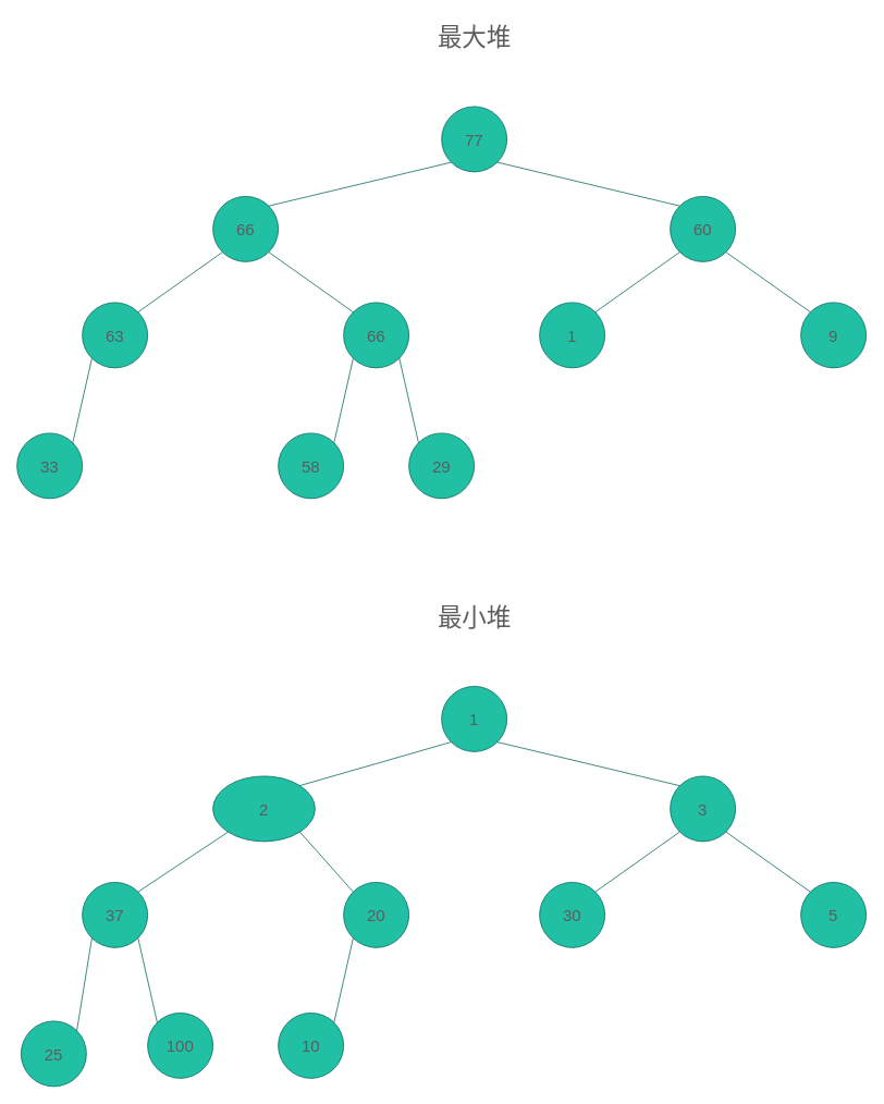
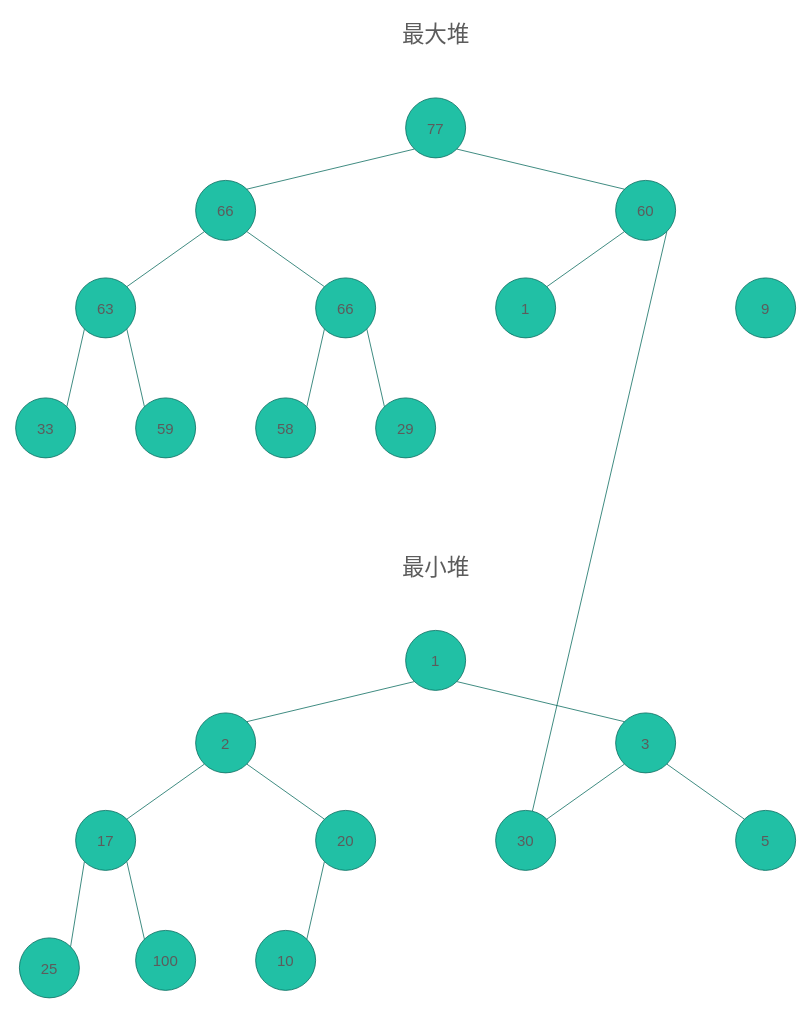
  <mxCell id="0" />
  <mxCell id="1" parent="0" />
  <mxCell id="2" style="rounded=0;orthogonalLoop=1;jettySize=auto;html=1;exitX=0;exitY=1;exitDx=0;exitDy=0;entryX=1;entryY=0;entryDx=0;entryDy=0;endArrow=none;startFill=0;fontSize=20;labelBackgroundColor=none;strokeColor=#006658;fontColor=default;" parent="1" source="4" target="11" edge="1"><mxGeometry relative="1" as="geometry" /></mxCell>
  <mxCell id="3" style="rounded=0;orthogonalLoop=1;jettySize=auto;html=1;exitX=1;exitY=1;exitDx=0;exitDy=0;entryX=0;entryY=0;entryDx=0;entryDy=0;endArrow=none;startFill=0;fontSize=20;labelBackgroundColor=none;strokeColor=#006658;fontColor=default;" parent="1" source="4" target="14" edge="1"><mxGeometry relative="1" as="geometry" /></mxCell>
  <mxCell id="4" value="66" style="ellipse;whiteSpace=wrap;html=1;aspect=fixed;fontSize=20;labelBackgroundColor=none;fillColor=#21C0A5;strokeColor=#006658;fontColor=#5C5C5C;" parent="1" vertex="1"><mxGeometry x="260" y="240" width="80" height="80" as="geometry" /></mxCell>
  <mxCell id="5" value="33" style="ellipse;whiteSpace=wrap;html=1;aspect=fixed;fontSize=20;labelBackgroundColor=none;fillColor=#21C0A5;strokeColor=#006658;fontColor=#5C5C5C;" parent="1" vertex="1"><mxGeometry x="20" y="530" width="80" height="80" as="geometry" /></mxCell>
+ <mxCell id="6" value="59" style="ellipse;whiteSpace=wrap;html=1;aspect=fixed;fontSize=20;labelBackgroundColor=none;fillColor=#21C0A5;strokeColor=#006658;fontColor=#5C5C5C;" parent="1" vertex="1"><mxGeometry x="180" y="530" width="80" height="80" as="geometry" /></mxCell>
  <mxCell id="7" value="29" style="ellipse;whiteSpace=wrap;html=1;aspect=fixed;fontSize=20;labelBackgroundColor=none;fillColor=#21C0A5;strokeColor=#006658;fontColor=#5C5C5C;" parent="1" vertex="1"><mxGeometry x="500" y="530" width="80" height="80" as="geometry" /></mxCell>
  <mxCell id="8" value="58" style="ellipse;whiteSpace=wrap;html=1;aspect=fixed;fontSize=20;labelBackgroundColor=none;fillColor=#21C0A5;strokeColor=#006658;fontColor=#5C5C5C;" parent="1" vertex="1"><mxGeometry x="340" y="530" width="80" height="80" as="geometry" /></mxCell>
  <mxCell id="9" style="rounded=0;orthogonalLoop=1;jettySize=auto;html=1;exitX=0;exitY=1;exitDx=0;exitDy=0;entryX=1;entryY=0;entryDx=0;entryDy=0;endArrow=none;startFill=0;fontSize=20;labelBackgroundColor=none;strokeColor=#006658;fontColor=default;" parent="1" source="11" target="5" edge="1"><mxGeometry relative="1" as="geometry" /></mxCell>
+ <mxCell id="10" style="rounded=0;orthogonalLoop=1;jettySize=auto;html=1;exitX=1;exitY=1;exitDx=0;exitDy=0;entryX=0;entryY=0;entryDx=0;entryDy=0;endArrow=none;startFill=0;fontSize=20;labelBackgroundColor=none;strokeColor=#006658;fontColor=default;" parent="1" source="11" target="6" edge="1"><mxGeometry relative="1" as="geometry" /></mxCell>
  <mxCell id="11" value="63" style="ellipse;whiteSpace=wrap;html=1;aspect=fixed;fontSize=20;labelBackgroundColor=none;fillColor=#21C0A5;strokeColor=#006658;fontColor=#5C5C5C;" parent="1" vertex="1"><mxGeometry x="100" y="370" width="80" height="80" as="geometry" /></mxCell>
  <mxCell id="12" style="rounded=0;orthogonalLoop=1;jettySize=auto;html=1;exitX=0;exitY=1;exitDx=0;exitDy=0;entryX=1;entryY=0;entryDx=0;entryDy=0;endArrow=none;startFill=0;fontSize=20;labelBackgroundColor=none;strokeColor=#006658;fontColor=default;" parent="1" source="14" target="8" edge="1"><mxGeometry relative="1" as="geometry" /></mxCell>
  <mxCell id="13" style="rounded=0;orthogonalLoop=1;jettySize=auto;html=1;exitX=1;exitY=1;exitDx=0;exitDy=0;entryX=0;entryY=0;entryDx=0;entryDy=0;endArrow=none;startFill=0;fontSize=20;labelBackgroundColor=none;strokeColor=#006658;fontColor=default;" parent="1" source="14" target="7" edge="1"><mxGeometry relative="1" as="geometry" /></mxCell>
  <mxCell id="14" value="66" style="ellipse;whiteSpace=wrap;html=1;aspect=fixed;fontSize=20;labelBackgroundColor=none;fillColor=#21C0A5;strokeColor=#006658;fontColor=#5C5C5C;" parent="1" vertex="1"><mxGeometry x="420" y="370" width="80" height="80" as="geometry" /></mxCell>
  <mxCell id="15" style="rounded=0;orthogonalLoop=1;jettySize=auto;html=1;exitX=0;exitY=1;exitDx=0;exitDy=0;entryX=1;entryY=0;entryDx=0;entryDy=0;endArrow=none;startFill=0;fontSize=20;labelBackgroundColor=none;strokeColor=#006658;fontColor=default;" parent="1" source="17" target="18" edge="1"><mxGeometry relative="1" as="geometry" /></mxCell>
- <mxCell id="16" style="rounded=0;orthogonalLoop=1;jettySize=auto;html=1;exitX=1;exitY=1;exitDx=0;exitDy=0;entryX=0;entryY=0;entryDx=0;entryDy=0;endArrow=none;startFill=0;fontSize=20;labelBackgroundColor=none;strokeColor=#006658;fontColor=default;" parent="1" source="17" target="19" edge="1"><mxGeometry relative="1" as="geometry" /></mxCell>
+ <mxCell id="16" style="rounded=0;orthogonalLoop=1;jettySize=auto;html=1;exitX=1;exitY=1;exitDx=0;exitDy=0;endArrow=none;startFill=0;fontSize=20;labelBackgroundColor=none;strokeColor=#006658;fontColor=default;" parent="1" source="17" target="38" edge="1"><mxGeometry relative="1" as="geometry" /></mxCell>
  <mxCell id="17" value="60" style="ellipse;whiteSpace=wrap;html=1;aspect=fixed;fontSize=20;labelBackgroundColor=none;fillColor=#21C0A5;strokeColor=#006658;fontColor=#5C5C5C;" parent="1" vertex="1"><mxGeometry x="820" y="240" width="80" height="80" as="geometry" /></mxCell>
  <mxCell id="18" value="1" style="ellipse;whiteSpace=wrap;html=1;aspect=fixed;fontSize=20;labelBackgroundColor=none;fillColor=#21C0A5;strokeColor=#006658;fontColor=#5C5C5C;" parent="1" vertex="1"><mxGeometry x="660" y="370" width="80" height="80" as="geometry" /></mxCell>
  <mxCell id="19" value="9" style="ellipse;whiteSpace=wrap;html=1;aspect=fixed;fontSize=20;labelBackgroundColor=none;fillColor=#21C0A5;strokeColor=#006658;fontColor=#5C5C5C;" parent="1" vertex="1"><mxGeometry x="980" y="370" width="80" height="80" as="geometry" /></mxCell>
  <mxCell id="20" style="rounded=0;orthogonalLoop=1;jettySize=auto;html=1;exitX=0;exitY=1;exitDx=0;exitDy=0;entryX=1;entryY=0;entryDx=0;entryDy=0;endArrow=none;startFill=0;fontSize=20;labelBackgroundColor=none;strokeColor=#006658;fontColor=default;" parent="1" source="22" target="4" edge="1"><mxGeometry relative="1" as="geometry" /></mxCell>
  <mxCell id="21" style="rounded=0;orthogonalLoop=1;jettySize=auto;html=1;exitX=1;exitY=1;exitDx=0;exitDy=0;entryX=0;entryY=0;entryDx=0;entryDy=0;endArrow=none;startFill=0;fontSize=20;labelBackgroundColor=none;strokeColor=#006658;fontColor=default;" parent="1" source="22" target="17" edge="1"><mxGeometry relative="1" as="geometry" /></mxCell>
  <mxCell id="22" value="77" style="ellipse;whiteSpace=wrap;html=1;aspect=fixed;fontSize=20;labelBackgroundColor=none;fillColor=#21C0A5;strokeColor=#006658;fontColor=#5C5C5C;" parent="1" vertex="1"><mxGeometry x="540" width="80" height="80" as="geometry" y="130" /></mxCell>
  <mxCell id="23" value="最大堆" style="text;html=1;align=center;verticalAlign=middle;resizable=0;points=[];autosize=1;strokeColor=none;fillColor=none;fontColor=#5C5C5C;fontSize=30;labelBackgroundColor=none;" parent="1" vertex="1"><mxGeometry x="525" y="20" width="110" height="50" as="geometry" /></mxCell>
  <mxCell id="24" style="rounded=0;orthogonalLoop=1;jettySize=auto;html=1;exitX=0;exitY=1;exitDx=0;exitDy=0;entryX=1;entryY=0;entryDx=0;entryDy=0;endArrow=none;startFill=0;fontSize=20;labelBackgroundColor=none;strokeColor=#006658;fontColor=default;" parent="1" source="26" target="32" edge="1"><mxGeometry relative="1" as="geometry" /></mxCell>
  <mxCell id="25" style="rounded=0;orthogonalLoop=1;jettySize=auto;html=1;exitX=1;exitY=1;exitDx=0;exitDy=0;entryX=0;entryY=0;entryDx=0;entryDy=0;endArrow=none;startFill=0;fontSize=20;labelBackgroundColor=none;strokeColor=#006658;fontColor=default;" parent="1" source="26" target="34" edge="1"><mxGeometry relative="1" as="geometry" /></mxCell>
- <mxCell id="26" value="2" style="ellipse;whiteSpace=wrap;html=1;aspect=fixed;fontSize=20;labelBackgroundColor=none;fillColor=#21C0A5;strokeColor=#006658;fontColor=#5C5C5C;" parent="1" vertex="1"><mxGeometry x="260" y="950" width="125" height="80" as="geometry" /></mxCell>
+ <mxCell id="26" value="2" style="ellipse;whiteSpace=wrap;html=1;aspect=fixed;fontSize=20;labelBackgroundColor=none;fillColor=#21C0A5;strokeColor=#006658;fontColor=#5C5C5C;" parent="1" vertex="1"><mxGeometry x="260" y="950" width="80" height="80" as="geometry" /></mxCell>
  <mxCell id="27" value="25" style="ellipse;whiteSpace=wrap;html=1;aspect=fixed;fontSize=20;labelBackgroundColor=none;fillColor=#21C0A5;strokeColor=#006658;fontColor=#5C5C5C;" parent="1" vertex="1"><mxGeometry x="25" y="1250" width="80" height="80" as="geometry" /></mxCell>
  <mxCell id="28" value="100" style="ellipse;whiteSpace=wrap;html=1;aspect=fixed;fontSize=20;labelBackgroundColor=none;fillColor=#21C0A5;strokeColor=#006658;fontColor=#5C5C5C;" parent="1" vertex="1"><mxGeometry x="180" y="1240" width="80" height="80" as="geometry" /></mxCell>
  <mxCell id="29" value="10" style="ellipse;whiteSpace=wrap;html=1;aspect=fixed;fontSize=20;labelBackgroundColor=none;fillColor=#21C0A5;strokeColor=#006658;fontColor=#5C5C5C;" parent="1" vertex="1"><mxGeometry x="340" y="1240" width="80" height="80" as="geometry" /></mxCell>
  <mxCell id="30" style="rounded=0;orthogonalLoop=1;jettySize=auto;html=1;exitX=0;exitY=1;exitDx=0;exitDy=0;entryX=1;entryY=0;entryDx=0;entryDy=0;endArrow=none;startFill=0;fontSize=20;labelBackgroundColor=none;strokeColor=#006658;fontColor=default;" parent="1" source="32" target="27" edge="1"><mxGeometry relative="1" as="geometry" /></mxCell>
  <mxCell id="31" style="rounded=0;orthogonalLoop=1;jettySize=auto;html=1;exitX=1;exitY=1;exitDx=0;exitDy=0;entryX=0;entryY=0;entryDx=0;entryDy=0;endArrow=none;startFill=0;fontSize=20;labelBackgroundColor=none;strokeColor=#006658;fontColor=default;" parent="1" source="32" target="28" edge="1"><mxGeometry relative="1" as="geometry" /></mxCell>
- <mxCell id="32" value="37" style="ellipse;whiteSpace=wrap;html=1;aspect=fixed;fontSize=20;labelBackgroundColor=none;fillColor=#21C0A5;strokeColor=#006658;fontColor=#5C5C5C;" parent="1" vertex="1"><mxGeometry x="100" y="1080" width="80" height="80" as="geometry" /></mxCell>
+ <mxCell id="32" value="17" style="ellipse;whiteSpace=wrap;html=1;aspect=fixed;fontSize=20;labelBackgroundColor=none;fillColor=#21C0A5;strokeColor=#006658;fontColor=#5C5C5C;" parent="1" vertex="1"><mxGeometry x="100" y="1080" width="80" height="80" as="geometry" /></mxCell>
  <mxCell id="33" style="rounded=0;orthogonalLoop=1;jettySize=auto;html=1;exitX=0;exitY=1;exitDx=0;exitDy=0;entryX=1;entryY=0;entryDx=0;entryDy=0;endArrow=none;startFill=0;fontSize=20;labelBackgroundColor=none;strokeColor=#006658;fontColor=default;" parent="1" source="34" target="29" edge="1"><mxGeometry relative="1" as="geometry" /></mxCell>
  <mxCell id="34" value="20" style="ellipse;whiteSpace=wrap;html=1;aspect=fixed;fontSize=20;labelBackgroundColor=none;fillColor=#21C0A5;strokeColor=#006658;fontColor=#5C5C5C;" parent="1" vertex="1"><mxGeometry x="420" y="1080" width="80" height="80" as="geometry" /></mxCell>
  <mxCell id="35" style="rounded=0;orthogonalLoop=1;jettySize=auto;html=1;exitX=0;exitY=1;exitDx=0;exitDy=0;entryX=1;entryY=0;entryDx=0;entryDy=0;endArrow=none;startFill=0;fontSize=20;labelBackgroundColor=none;strokeColor=#006658;fontColor=default;" parent="1" source="37" target="38" edge="1"><mxGeometry relative="1" as="geometry" /></mxCell>
  <mxCell id="36" style="rounded=0;orthogonalLoop=1;jettySize=auto;html=1;exitX=1;exitY=1;exitDx=0;exitDy=0;entryX=0;entryY=0;entryDx=0;entryDy=0;endArrow=none;startFill=0;fontSize=20;labelBackgroundColor=none;strokeColor=#006658;fontColor=default;" parent="1" source="37" target="39" edge="1"><mxGeometry relative="1" as="geometry" /></mxCell>
  <mxCell id="37" value="3" style="ellipse;whiteSpace=wrap;html=1;aspect=fixed;fontSize=20;labelBackgroundColor=none;fillColor=#21C0A5;strokeColor=#006658;fontColor=#5C5C5C;" parent="1" vertex="1"><mxGeometry x="820" y="950" width="80" height="80" as="geometry" /></mxCell>
  <mxCell id="38" value="30" style="ellipse;whiteSpace=wrap;html=1;aspect=fixed;fontSize=20;labelBackgroundColor=none;fillColor=#21C0A5;strokeColor=#006658;fontColor=#5C5C5C;" parent="1" vertex="1"><mxGeometry x="660" y="1080" width="80" height="80" as="geometry" /></mxCell>
  <mxCell id="39" value="5" style="ellipse;whiteSpace=wrap;html=1;aspect=fixed;fontSize=20;labelBackgroundColor=none;fillColor=#21C0A5;strokeColor=#006658;fontColor=#5C5C5C;" parent="1" vertex="1"><mxGeometry x="980" y="1080" width="80" height="80" as="geometry" /></mxCell>
  <mxCell id="40" style="rounded=0;orthogonalLoop=1;jettySize=auto;html=1;exitX=0;exitY=1;exitDx=0;exitDy=0;entryX=1;entryY=0;entryDx=0;entryDy=0;endArrow=none;startFill=0;fontSize=20;labelBackgroundColor=none;strokeColor=#006658;fontColor=default;" parent="1" source="42" target="26" edge="1"><mxGeometry relative="1" as="geometry" /></mxCell>
  <mxCell id="41" style="rounded=0;orthogonalLoop=1;jettySize=auto;html=1;exitX=1;exitY=1;exitDx=0;exitDy=0;entryX=0;entryY=0;entryDx=0;entryDy=0;endArrow=none;startFill=0;fontSize=20;labelBackgroundColor=none;strokeColor=#006658;fontColor=default;" parent="1" source="42" target="37" edge="1"><mxGeometry relative="1" as="geometry" /></mxCell>
  <mxCell id="42" value="1" style="ellipse;whiteSpace=wrap;html=1;aspect=fixed;fontSize=20;labelBackgroundColor=none;fillColor=#21C0A5;strokeColor=#006658;fontColor=#5C5C5C;" parent="1" vertex="1"><mxGeometry x="540" y="840" width="80" height="80" as="geometry" /></mxCell>
  <mxCell id="43" value="最小堆" style="text;html=1;align=center;verticalAlign=middle;resizable=0;points=[];autosize=1;strokeColor=none;fillColor=none;fontColor=#5C5C5C;fontSize=30;labelBackgroundColor=none;" parent="1" vertex="1"><mxGeometry x="525" y="730" width="110" height="50" as="geometry" /></mxCell>
